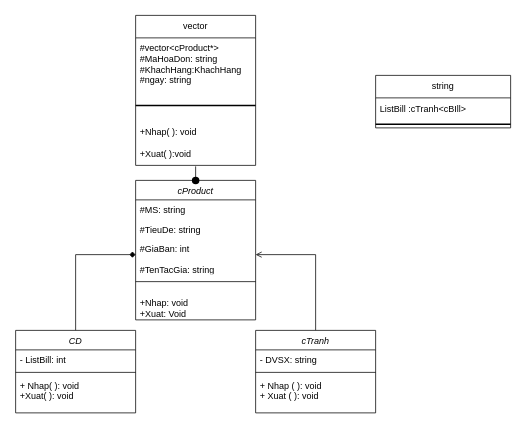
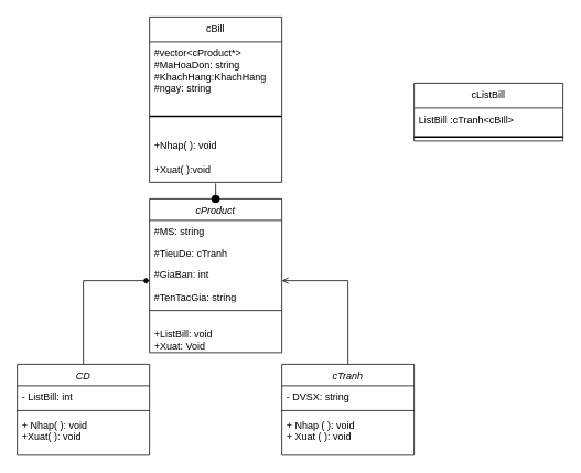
  <mxCell id="0" />
  <mxCell id="1" parent="0" />
  <mxCell id="2" value="cProduct" style="swimlane;fontStyle=2;align=center;verticalAlign=top;childLayout=stackLayout;horizontal=1;startSize=26;horizontalStack=0;resizeParent=1;resizeLast=0;collapsible=1;marginBottom=0;rounded=0;shadow=0;strokeWidth=1;" parent="1" vertex="1"><mxGeometry x="180" y="240" width="160" height="186" as="geometry"><mxRectangle x="220" y="120" width="160" height="26" as="alternateBounds" /></mxGeometry></mxCell>
  <mxCell id="3" value="#MS: string&#10;" style="text;align=left;verticalAlign=top;spacingLeft=4;spacingRight=4;overflow=hidden;rotatable=0;points=[[0,0.5],[1,0.5]];portConstraint=eastwest;" parent="2" vertex="1"><mxGeometry y="26" width="160" height="26" as="geometry" /></mxCell>
- <mxCell id="4" value="#TieuDe: string " style="text;align=left;verticalAlign=top;spacingLeft=4;spacingRight=4;overflow=hidden;rotatable=0;points=[[0,0.5],[1,0.5]];portConstraint=eastwest;rounded=0;shadow=0;html=0;" parent="2" vertex="1"><mxGeometry y="52" width="160" height="26" as="geometry" /></mxCell>
+ <mxCell id="4" value="#TieuDe: cTranh " style="text;align=left;verticalAlign=top;spacingLeft=4;spacingRight=4;overflow=hidden;rotatable=0;points=[[0,0.5],[1,0.5]];portConstraint=eastwest;rounded=0;shadow=0;html=0;" parent="2" vertex="1"><mxGeometry y="52" width="160" height="26" as="geometry" /></mxCell>
  <mxCell id="5" value="#GiaBan: int&#10;&#10;#TenTacGia: string" style="text;align=left;verticalAlign=top;spacingLeft=4;spacingRight=4;overflow=hidden;rotatable=0;points=[[0,0.5],[1,0.5]];portConstraint=eastwest;rounded=0;shadow=0;html=0;" parent="2" vertex="1"><mxGeometry y="78" width="160" height="42" as="geometry" /></mxCell>
  <mxCell id="6" value="" style="line;html=1;strokeWidth=1;align=left;verticalAlign=middle;spacingTop=-1;spacingLeft=3;spacingRight=3;rotatable=0;labelPosition=right;points=[];portConstraint=eastwest;" parent="2" vertex="1"><mxGeometry y="120" width="160" height="30" as="geometry" /></mxCell>
- <mxCell id="7" value="+Nhap: void&#10;+Xuat: Void" style="text;align=left;verticalAlign=top;spacingLeft=4;spacingRight=4;overflow=hidden;rotatable=0;points=[[0,0.5],[1,0.5]];portConstraint=eastwest;" parent="2" vertex="1"><mxGeometry y="150" width="160" height="36" as="geometry" /></mxCell>
+ <mxCell id="7" value="+ListBill: void&#10;+Xuat: Void" style="text;align=left;verticalAlign=top;spacingLeft=4;spacingRight=4;overflow=hidden;rotatable=0;points=[[0,0.5],[1,0.5]];portConstraint=eastwest;" parent="2" vertex="1"><mxGeometry y="150" width="160" height="36" as="geometry" /></mxCell>
  <mxCell id="8" style="edgeStyle=orthogonalEdgeStyle;rounded=0;orthogonalLoop=1;jettySize=auto;html=1;exitX=0.5;exitY=0;exitDx=0;exitDy=0;entryX=0;entryY=0.5;entryDx=0;entryDy=0;endArrow=diamond;" parent="1" source="9" target="5" edge="1"><mxGeometry relative="1" as="geometry" /></mxCell>
  <mxCell id="9" value="CD" style="swimlane;fontStyle=2;align=center;verticalAlign=top;childLayout=stackLayout;horizontal=1;startSize=26;horizontalStack=0;resizeParent=1;resizeLast=0;collapsible=1;marginBottom=0;rounded=0;shadow=0;strokeWidth=1;" parent="1" vertex="1"><mxGeometry x="20" y="440" width="160" height="110" as="geometry"><mxRectangle x="60" y="330" width="160" height="26" as="alternateBounds" /></mxGeometry></mxCell>
  <mxCell id="10" value="- ListBill: int &#10;" style="text;align=left;verticalAlign=top;spacingLeft=4;spacingRight=4;overflow=hidden;rotatable=0;points=[[0,0.5],[1,0.5]];portConstraint=eastwest;" parent="9" vertex="1"><mxGeometry y="26" width="160" height="26" as="geometry" /></mxCell>
  <mxCell id="11" value="" style="line;html=1;strokeWidth=1;align=left;verticalAlign=middle;spacingTop=-1;spacingLeft=3;spacingRight=3;rotatable=0;labelPosition=right;points=[];portConstraint=eastwest;" parent="9" vertex="1"><mxGeometry y="52" width="160" height="8" as="geometry" /></mxCell>
  <mxCell id="12" value="+ Nhap( ): void &#10;+Xuat( ): void" style="text;align=left;verticalAlign=top;spacingLeft=4;spacingRight=4;overflow=hidden;rotatable=0;points=[[0,0.5],[1,0.5]];portConstraint=eastwest;" parent="9" vertex="1"><mxGeometry y="60" width="160" height="44" as="geometry" /></mxCell>
  <mxCell id="13" style="edgeStyle=orthogonalEdgeStyle;rounded=0;orthogonalLoop=1;jettySize=auto;html=1;exitX=0.5;exitY=0;exitDx=0;exitDy=0;entryX=1;entryY=0.5;entryDx=0;entryDy=0;endArrow=open;" parent="1" source="14" target="5" edge="1"><mxGeometry relative="1" as="geometry" /></mxCell>
  <mxCell id="14" value="cTranh" style="swimlane;fontStyle=2;align=center;verticalAlign=top;childLayout=stackLayout;horizontal=1;startSize=26;horizontalStack=0;resizeParent=1;resizeLast=0;collapsible=1;marginBottom=0;rounded=0;shadow=0;strokeWidth=1;" parent="1" vertex="1"><mxGeometry x="340" y="440" width="160" height="110" as="geometry"><mxRectangle x="230" y="140" width="160" height="26" as="alternateBounds" /></mxGeometry></mxCell>
  <mxCell id="15" value="- DVSX: string" style="text;align=left;verticalAlign=top;spacingLeft=4;spacingRight=4;overflow=hidden;rotatable=0;points=[[0,0.5],[1,0.5]];portConstraint=eastwest;" parent="14" vertex="1"><mxGeometry y="26" width="160" height="26" as="geometry" /></mxCell>
  <mxCell id="16" value="" style="line;html=1;strokeWidth=1;align=left;verticalAlign=middle;spacingTop=-1;spacingLeft=3;spacingRight=3;rotatable=0;labelPosition=right;points=[];portConstraint=eastwest;" parent="14" vertex="1"><mxGeometry y="52" width="160" height="8" as="geometry" /></mxCell>
  <mxCell id="17" value="+ Nhap ( ): void&#10;+ Xuat ( ): void " style="text;align=left;verticalAlign=top;spacingLeft=4;spacingRight=4;overflow=hidden;rotatable=0;points=[[0,0.5],[1,0.5]];portConstraint=eastwest;" parent="14" vertex="1"><mxGeometry y="60" width="160" height="50" as="geometry" /></mxCell>
  <mxCell id="18" value="" style="shape=waypoint;sketch=0;fillStyle=solid;size=6;pointerEvents=1;points=[];fillColor=none;resizable=0;rotatable=0;perimeter=centerPerimeter;snapToPoint=1;strokeWidth=3;" parent="1" vertex="1"><mxGeometry x="250" y="230" width="20" height="20" as="geometry" /></mxCell>
  <mxCell id="19" value="" style="endArrow=none;html=1;rounded=0;entryX=0.5;entryY=1.022;entryDx=0;entryDy=0;entryPerimeter=0;" parent="1" source="18" target="23" edge="1"><mxGeometry width="50" height="50" relative="1" as="geometry"><mxPoint x="370" y="-70" as="sourcePoint" /><mxPoint x="260" y="180" as="targetPoint" /><Array as="points" /></mxGeometry></mxCell>
- <mxCell id="20" value="vector" style="swimlane;fontStyle=0;childLayout=stackLayout;horizontal=1;startSize=30;horizontalStack=0;resizeParent=1;resizeParentMax=0;resizeLast=0;collapsible=1;marginBottom=0;whiteSpace=wrap;html=1;" parent="1" vertex="1"><mxGeometry x="180" y="20" width="160" height="200" as="geometry" /></mxCell>
+ <mxCell id="20" value="cBill" style="swimlane;fontStyle=0;childLayout=stackLayout;horizontal=1;startSize=30;horizontalStack=0;resizeParent=1;resizeParentMax=0;resizeLast=0;collapsible=1;marginBottom=0;whiteSpace=wrap;html=1;" parent="1" vertex="1"><mxGeometry x="180" y="20" width="160" height="200" as="geometry" /></mxCell>
  <mxCell id="21" value="#vector&amp;lt;cProduct*&amp;gt;&lt;br&gt;#MaHoaDon: string&amp;nbsp;&lt;br&gt;#KhachHang:KhachHang&lt;br&gt;#ngay: string" style="text;strokeColor=none;fillColor=none;align=left;verticalAlign=middle;spacingLeft=4;spacingRight=4;overflow=hidden;points=[[0,0.5],[1,0.5]];portConstraint=eastwest;rotatable=0;whiteSpace=wrap;html=1;" parent="20" vertex="1"><mxGeometry y="30" width="160" height="70" as="geometry" /></mxCell>
  <mxCell id="22" value="" style="line;strokeWidth=2;html=1;" parent="20" vertex="1"><mxGeometry y="100" width="160" height="40" as="geometry" /></mxCell>
  <mxCell id="23" value="+Nhap( ): void&lt;br&gt;&lt;br&gt;+Xuat( ):void" style="text;strokeColor=none;fillColor=none;align=left;verticalAlign=middle;spacingLeft=4;spacingRight=4;overflow=hidden;points=[[0,0.5],[1,0.5]];portConstraint=eastwest;rotatable=0;whiteSpace=wrap;html=1;" parent="20" vertex="1"><mxGeometry y="140" width="160" height="60" as="geometry" /></mxCell>
- <mxCell id="24" value="string" style="swimlane;fontStyle=0;childLayout=stackLayout;horizontal=1;startSize=30;horizontalStack=0;resizeParent=1;resizeParentMax=0;resizeLast=0;collapsible=1;marginBottom=0;whiteSpace=wrap;html=1;" vertex="1" parent="1"><mxGeometry x="500" y="100" width="180" height="70" as="geometry" /></mxCell>
+ <mxCell id="24" value="cListBill" style="swimlane;fontStyle=0;childLayout=stackLayout;horizontal=1;startSize=30;horizontalStack=0;resizeParent=1;resizeParentMax=0;resizeLast=0;collapsible=1;marginBottom=0;whiteSpace=wrap;html=1;" vertex="1" parent="1"><mxGeometry x="500" y="100" width="180" height="70" as="geometry" /></mxCell>
  <mxCell id="25" value="ListBill :cTranh&amp;lt;cBIll&amp;gt;" style="text;strokeColor=none;fillColor=none;align=left;verticalAlign=middle;spacingLeft=4;spacingRight=4;overflow=hidden;points=[[0,0.5],[1,0.5]];portConstraint=eastwest;rotatable=0;whiteSpace=wrap;html=1;" vertex="1" parent="24"><mxGeometry y="30" width="180" height="30" as="geometry" /></mxCell>
  <mxCell id="26" value="" style="line;strokeWidth=2;html=1;" vertex="1" parent="24"><mxGeometry y="60" width="180" height="10" as="geometry" /></mxCell>
